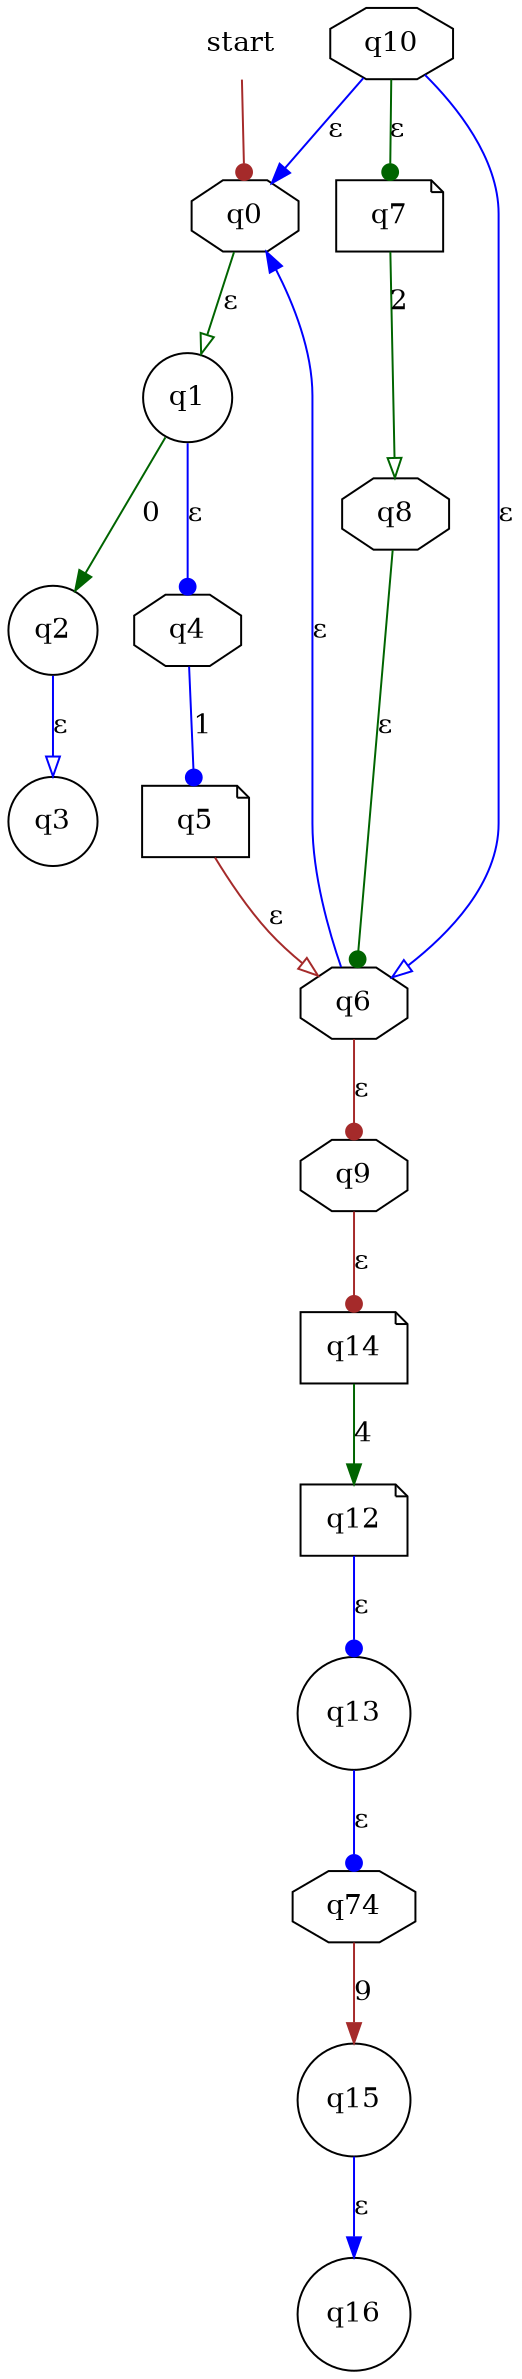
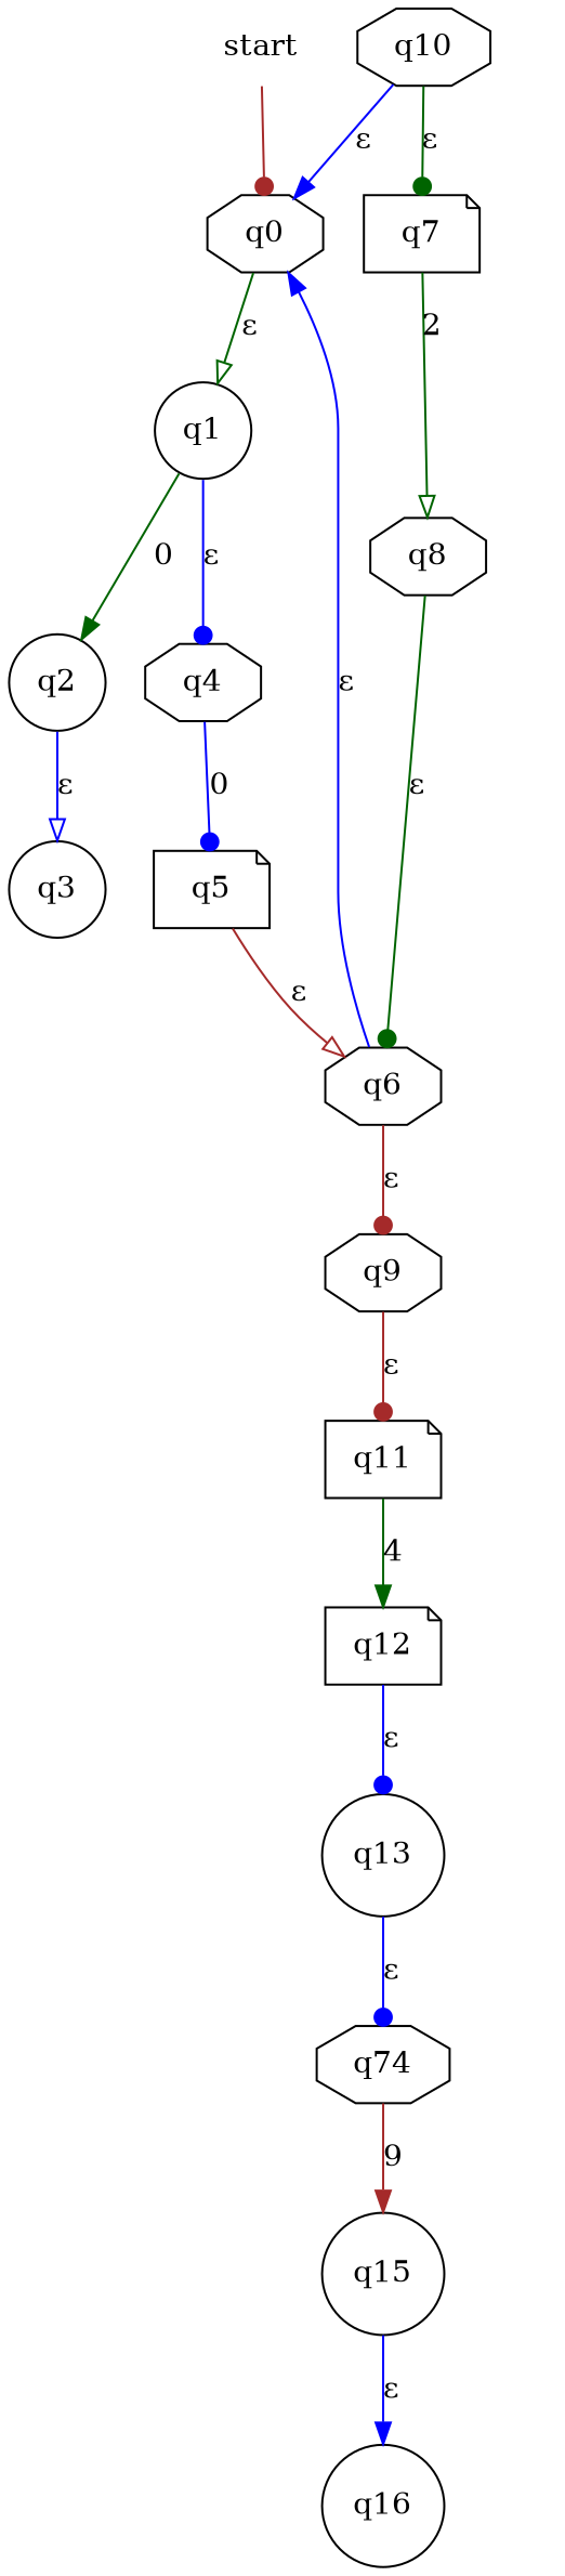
  digraph {
    node [shape=octagon]
    edge [arrowhead=dot color=blue]
    start [shape=none]
    q0
    q1 [shape=circle]
    q16 [shape=circle]
    q2 [shape=circle]
    q4
    q7 [shape=note]
    q8
    q3 [shape=circle]
    q6
    q5 [shape=note]
    q9
-   q11 [shape=note label=q14]
+   q11 [shape=note]
    q12 [shape=note]
    q13 [shape=circle]
    q10
    n17 [label=q74]
    q15 [shape=circle]
    start -> q0 [color=brown]
    q0 -> q1 [arrowhead=onormal color=darkgreen label="&epsilon;"]
    q1 -> q2 [arrowhead=normal color=darkgreen label=0]
    q1 -> q4 [label="&epsilon;"]
    q2 -> q3 [arrowhead=onormal label="&epsilon;"]
-   q4 -> q5 [label=1]
+   q4 -> q5 [label=0]
    q7 -> q8 [arrowhead=onormal color=darkgreen label=2]
    q8 -> q6 [color=darkgreen label="&epsilon;"]
    q6 -> q0 [arrowhead=normal label="&epsilon;"]
    q6 -> q9 [color=brown label="&epsilon;"]
    q5 -> q6 [arrowhead=onormal color=brown label="&epsilon;"]
    q9 -> q11 [color=brown label="&epsilon;"]
    q11 -> q12 [arrowhead=normal color=darkgreen label=4]
    q12 -> q13 [label="&epsilon;"]
    q13 -> n17 [label="&epsilon;"]
    q10 -> q0 [arrowhead=normal label="&epsilon;"]
    q10 -> q7 [color=darkgreen label="&epsilon;"]
-   q10 -> q6 [arrowhead=onormal label="&epsilon;"]
    n17 -> q15 [arrowhead=normal color=brown label=9]
    q15 -> q16 [arrowhead=normal label="&epsilon;"]
  }
